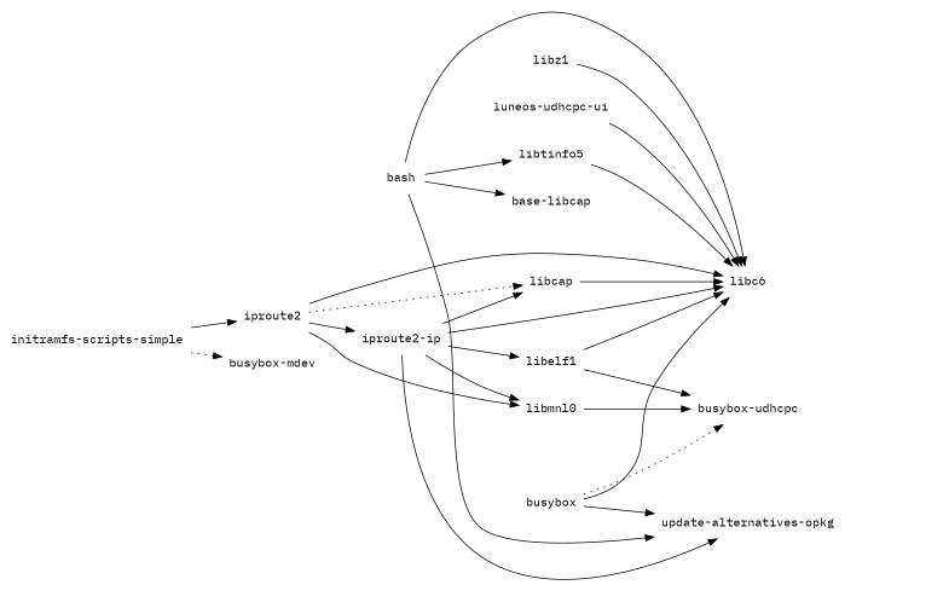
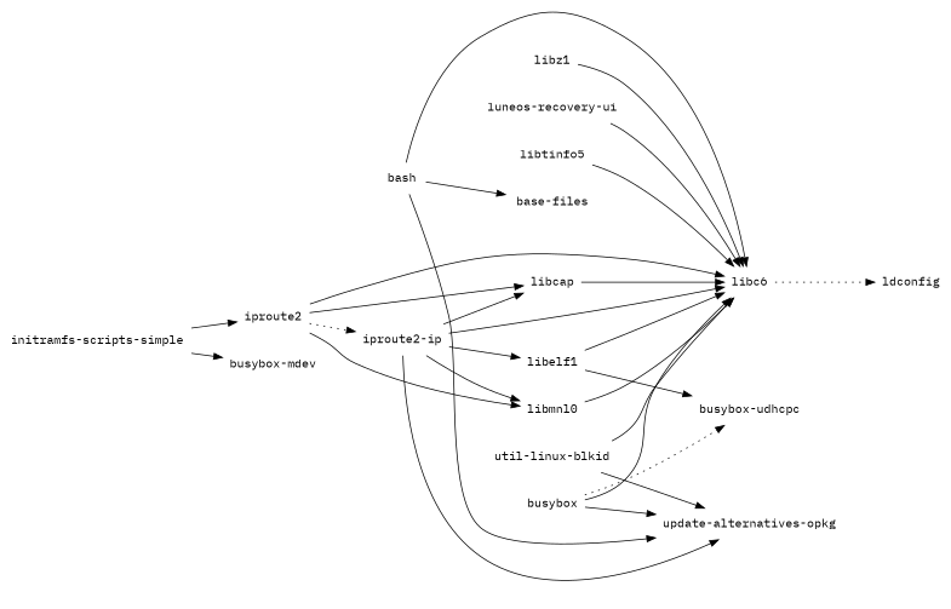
  digraph {
    fontname="IBM Plex Mono"
    rankdir=LR
    node [fontname="IBM Plex Mono" shape=plaintext]
    edge [fontname="IBM Plex Mono"]
    bash
-   "base-files" [label="base-libcap"]
+   "base-files"
    libc6
    libtinfo5
    "update-alternatives-opkg"
+   ldconfig
    busybox
    "busybox-udhcpc"
    "initramfs-scripts-simple"
    "busybox-mdev"
    iproute2
    "iproute2-ip"
    libcap
    libmnl0
    libelf1
    libz1
-   "luneos-recovery-ui" [label="luneos-udhcpc-ui"]
+   "luneos-recovery-ui"
+   "util-linux-blkid"
    bash -> "base-files"
    bash -> libc6
-   bash -> libtinfo5
    bash -> "update-alternatives-opkg"
+   libc6 -> ldconfig [style=dotted]
    libtinfo5 -> libc6
    busybox -> libc6
    busybox -> "update-alternatives-opkg"
    busybox -> "busybox-udhcpc" [style=dotted]
-   "initramfs-scripts-simple" -> "busybox-mdev" [style=dotted]
+   "initramfs-scripts-simple" -> "busybox-mdev"
    "initramfs-scripts-simple" -> iproute2
    iproute2 -> libc6
-   iproute2 -> "iproute2-ip"
-   iproute2 -> libcap [style=dotted]
+   iproute2 -> "iproute2-ip" [style=dotted]
+   iproute2 -> libcap
    iproute2 -> libmnl0
    "iproute2-ip" -> libc6
    "iproute2-ip" -> "update-alternatives-opkg"
    "iproute2-ip" -> libcap
    "iproute2-ip" -> libmnl0
    "iproute2-ip" -> libelf1
    libcap -> libc6
-   libmnl0 -> "busybox-udhcpc"
+   libmnl0 -> libc6
    libelf1 -> libc6
    libelf1 -> "busybox-udhcpc"
    libz1 -> libc6
    "luneos-recovery-ui" -> libc6
+   "util-linux-blkid" -> libc6
+   "util-linux-blkid" -> "update-alternatives-opkg"
  }
